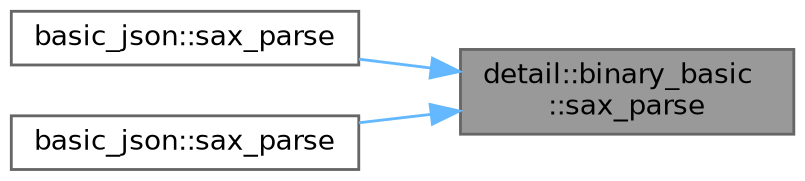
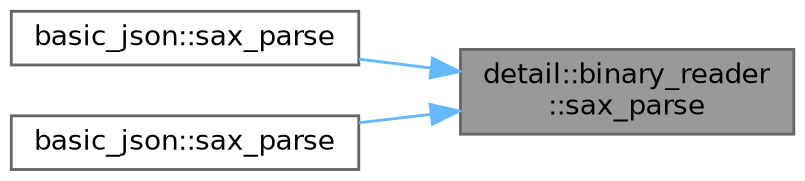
  digraph {
    rankdir=RL
    node [color=grey40 fillcolor=white fontname=Helvetica fontsize=10 shape=box style=filled]
    edge [color=steelblue1 dir=back fontname=Helvetica fontsize=10 labelfontname=Helvetica labelfontsize=10 style=solid]
-   n1 [color=gray40 fillcolor=grey60 fontcolor=black height=0.2 label="detail::binary_basic\l::sax_parse" width=0.4]
+   n1 [color=gray40 fillcolor=grey60 fontcolor=black height=0.2 label="detail::binary_reader\l::sax_parse" width=0.4]
    n2 [height=0.2 label="basic_json::sax_parse" width=0.4]
    n3 [height=0.2 label="basic_json::sax_parse" width=0.4]
    n1 -> n2
    n1 -> n3
  }
